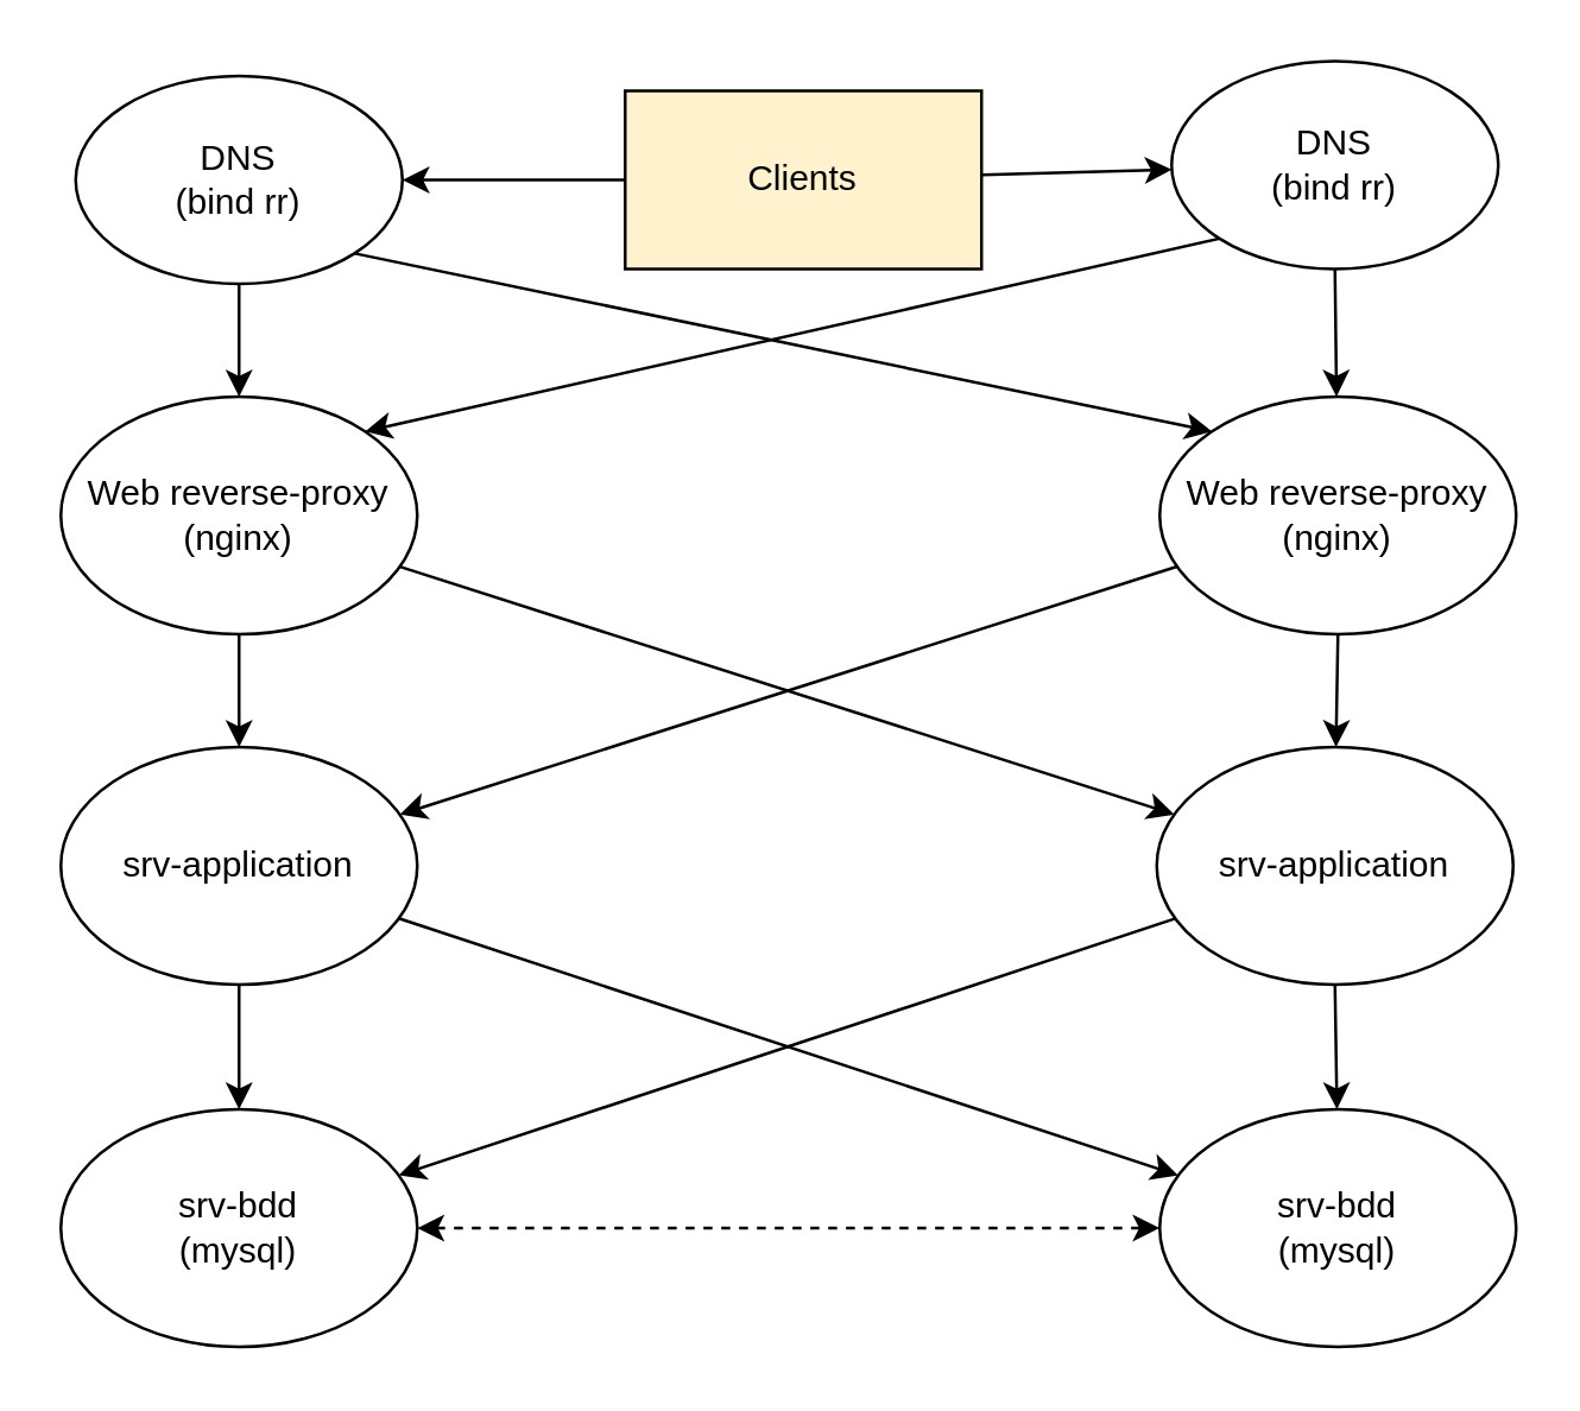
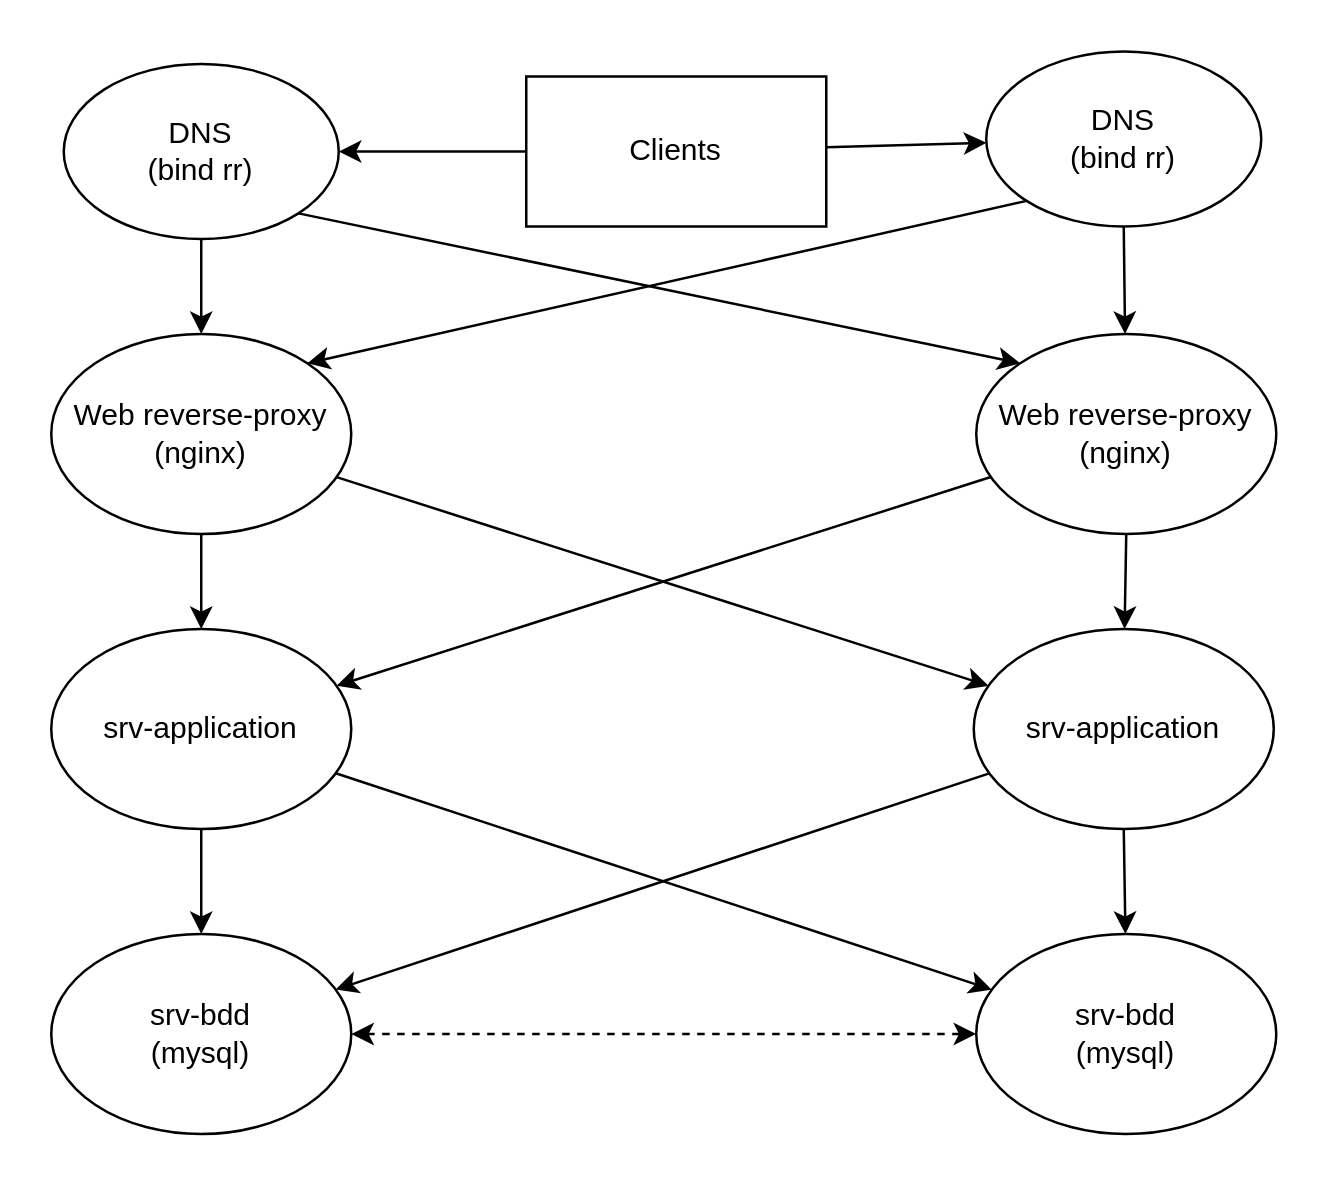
  <mxCell id="0" />
  <mxCell id="1" parent="0" />
- <mxCell id="2" value="Clients" style="rounded=0;whiteSpace=wrap;html=1;fillColor=#fff2cc;" parent="1" vertex="1"><mxGeometry x="210" y="30" width="120" height="60" as="geometry" /></mxCell>
+ <mxCell id="2" value="Clients" style="rounded=0;whiteSpace=wrap;html=1;" parent="1" vertex="1"><mxGeometry x="210" y="30" width="120" height="60" as="geometry" /></mxCell>
  <mxCell id="3" value="&lt;div&gt;Web reverse-proxy&lt;/div&gt;&lt;div&gt;(nginx)&lt;br&gt;&lt;/div&gt;" style="ellipse;whiteSpace=wrap;html=1;" parent="1" vertex="1"><mxGeometry x="20" y="133" width="120" height="80" as="geometry" /></mxCell>
  <mxCell id="4" value="&lt;div&gt;Web reverse-proxy&lt;/div&gt;&lt;div&gt;(nginx)&lt;br&gt;&lt;/div&gt;" style="ellipse;whiteSpace=wrap;html=1;" parent="1" vertex="1"><mxGeometry x="390" y="133" width="120" height="80" as="geometry" /></mxCell>
  <mxCell id="5" value="" style="endArrow=classic;html=1;rounded=0;exitX=0.5;exitY=1;exitDx=0;exitDy=0;" parent="1" source="21" target="3" edge="1"><mxGeometry width="50" height="50" relative="1" as="geometry"><mxPoint x="80" y="270" as="sourcePoint" /><mxPoint x="280" y="450" as="targetPoint" /></mxGeometry></mxCell>
  <mxCell id="6" value="" style="endArrow=classic;html=1;rounded=0;exitX=0.5;exitY=1;exitDx=0;exitDy=0;" parent="1" source="24" target="4" edge="1"><mxGeometry width="50" height="50" relative="1" as="geometry"><mxPoint x="450" y="270" as="sourcePoint" /><mxPoint x="280" y="450" as="targetPoint" /></mxGeometry></mxCell>
  <mxCell id="7" value="&lt;div&gt;srv-application&lt;/div&gt;" style="ellipse;whiteSpace=wrap;html=1;" parent="1" vertex="1"><mxGeometry x="20" y="251" width="120" height="80" as="geometry" /></mxCell>
  <mxCell id="8" value="&lt;div&gt;srv-application&lt;/div&gt;" style="ellipse;whiteSpace=wrap;html=1;" parent="1" vertex="1"><mxGeometry x="389" y="251" width="120" height="80" as="geometry" /></mxCell>
  <mxCell id="9" value="" style="endArrow=classic;html=1;rounded=0;" parent="1" source="3" target="8" edge="1"><mxGeometry width="50" height="50" relative="1" as="geometry"><mxPoint x="230" y="273" as="sourcePoint" /><mxPoint x="280" y="223" as="targetPoint" /></mxGeometry></mxCell>
  <mxCell id="10" value="" style="endArrow=classic;html=1;rounded=0;" parent="1" source="3" target="7" edge="1"><mxGeometry width="50" height="50" relative="1" as="geometry"><mxPoint x="230" y="273" as="sourcePoint" /><mxPoint x="280" y="223" as="targetPoint" /></mxGeometry></mxCell>
  <mxCell id="11" value="" style="endArrow=classic;html=1;rounded=0;" parent="1" source="4" target="8" edge="1"><mxGeometry width="50" height="50" relative="1" as="geometry"><mxPoint x="230" y="273" as="sourcePoint" /><mxPoint x="280" y="223" as="targetPoint" /></mxGeometry></mxCell>
  <mxCell id="12" value="" style="endArrow=classic;html=1;rounded=0;" parent="1" source="4" target="7" edge="1"><mxGeometry width="50" height="50" relative="1" as="geometry"><mxPoint x="230" y="273" as="sourcePoint" /><mxPoint x="280" y="223" as="targetPoint" /></mxGeometry></mxCell>
  <mxCell id="13" value="&lt;div&gt;srv-bdd&lt;/div&gt;&lt;div&gt;(mysql)&lt;br&gt;&lt;/div&gt;" style="ellipse;whiteSpace=wrap;html=1;" parent="1" vertex="1"><mxGeometry x="20" y="373" width="120" height="80" as="geometry" /></mxCell>
  <mxCell id="14" value="&lt;div&gt;srv-bdd&lt;/div&gt;&lt;div&gt;(mysql)&lt;br&gt;&lt;/div&gt;" style="ellipse;whiteSpace=wrap;html=1;" parent="1" vertex="1"><mxGeometry x="390" y="373" width="120" height="80" as="geometry" /></mxCell>
  <mxCell id="15" value="" style="endArrow=classic;html=1;rounded=0;" parent="1" source="7" target="13" edge="1"><mxGeometry width="50" height="50" relative="1" as="geometry"><mxPoint x="230" y="221" as="sourcePoint" /><mxPoint x="280" y="171" as="targetPoint" /></mxGeometry></mxCell>
  <mxCell id="16" value="" style="endArrow=classic;html=1;rounded=0;" parent="1" source="7" target="14" edge="1"><mxGeometry width="50" height="50" relative="1" as="geometry"><mxPoint x="230" y="221" as="sourcePoint" /><mxPoint x="280" y="171" as="targetPoint" /></mxGeometry></mxCell>
  <mxCell id="17" value="" style="endArrow=classic;html=1;rounded=0;" parent="1" source="8" target="13" edge="1"><mxGeometry width="50" height="50" relative="1" as="geometry"><mxPoint x="230" y="221" as="sourcePoint" /><mxPoint x="280" y="171" as="targetPoint" /></mxGeometry></mxCell>
  <mxCell id="18" value="" style="endArrow=classic;html=1;rounded=0;" parent="1" source="8" target="14" edge="1"><mxGeometry width="50" height="50" relative="1" as="geometry"><mxPoint x="230" y="221" as="sourcePoint" /><mxPoint x="280" y="171" as="targetPoint" /></mxGeometry></mxCell>
  <mxCell id="19" value="" style="endArrow=classic;startArrow=classic;html=1;rounded=0;dashed=1;" parent="1" source="13" target="14" edge="1"><mxGeometry width="50" height="50" relative="1" as="geometry"><mxPoint x="230" y="183" as="sourcePoint" /><mxPoint x="280" y="133" as="targetPoint" /></mxGeometry></mxCell>
  <mxCell id="20" style="edgeStyle=none;rounded=0;orthogonalLoop=1;jettySize=auto;html=1;exitX=1;exitY=1;exitDx=0;exitDy=0;entryX=0;entryY=0;entryDx=0;entryDy=0;" edge="1" parent="1" source="21" target="4"><mxGeometry relative="1" as="geometry" /></mxCell>
  <mxCell id="21" value="&lt;div&gt;DNS&lt;/div&gt;&lt;div&gt;(bind rr)&lt;br&gt;&lt;/div&gt;" style="ellipse;whiteSpace=wrap;html=1;" parent="1" vertex="1"><mxGeometry x="25" y="25" width="110" height="70" as="geometry" /></mxCell>
  <mxCell id="22" value="" style="endArrow=classic;html=1;rounded=0;" parent="1" source="2" target="21" edge="1"><mxGeometry width="50" height="50" relative="1" as="geometry"><mxPoint x="225" y="450" as="sourcePoint" /><mxPoint x="275" y="400" as="targetPoint" /></mxGeometry></mxCell>
  <mxCell id="23" style="edgeStyle=none;rounded=0;orthogonalLoop=1;jettySize=auto;html=1;exitX=0;exitY=1;exitDx=0;exitDy=0;entryX=1;entryY=0;entryDx=0;entryDy=0;" edge="1" parent="1" source="24" target="3"><mxGeometry relative="1" as="geometry" /></mxCell>
  <mxCell id="24" value="&lt;div&gt;DNS&lt;/div&gt;&lt;div&gt;(bind rr)&lt;br&gt;&lt;/div&gt;" style="ellipse;whiteSpace=wrap;html=1;" parent="1" vertex="1"><mxGeometry x="394" y="20" width="110" height="70" as="geometry" /></mxCell>
  <mxCell id="25" value="" style="endArrow=classic;html=1;rounded=0;" parent="1" source="2" target="24" edge="1"><mxGeometry width="50" height="50" relative="1" as="geometry"><mxPoint x="225" y="440" as="sourcePoint" /><mxPoint x="275" y="390" as="targetPoint" /></mxGeometry></mxCell>
